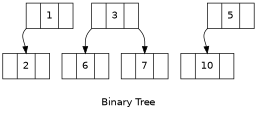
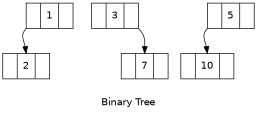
  digraph {
    fontname="DejaVu Sans"
    label="Binary Tree"
    node [fontname="DejaVu Sans" shape=record]
    edge [fontname="DejaVu Sans" headport=f1 tailport="f0:sw"]
    n1 [label="<f0>|<f1>1|<f2>"]
    n2 [label="<f0>|<f1>2|<f2>"]
    n3 [label="<f0>|<f1>3|<f2>"]
-   n4 [label="<f0>|<f1>6|<f2>"]
    n5 [label="<f0>|<f1>7|<f2>"]
    n6 [label="<f0>|<f1>5|<f2>"]
    n7 [label="<f0>|<f1>10|<f2>"]
    n1 -> n2
-   n3 -> n4
    n3 -> n5 [tailport="f2:se"]
    n6 -> n7
  }
